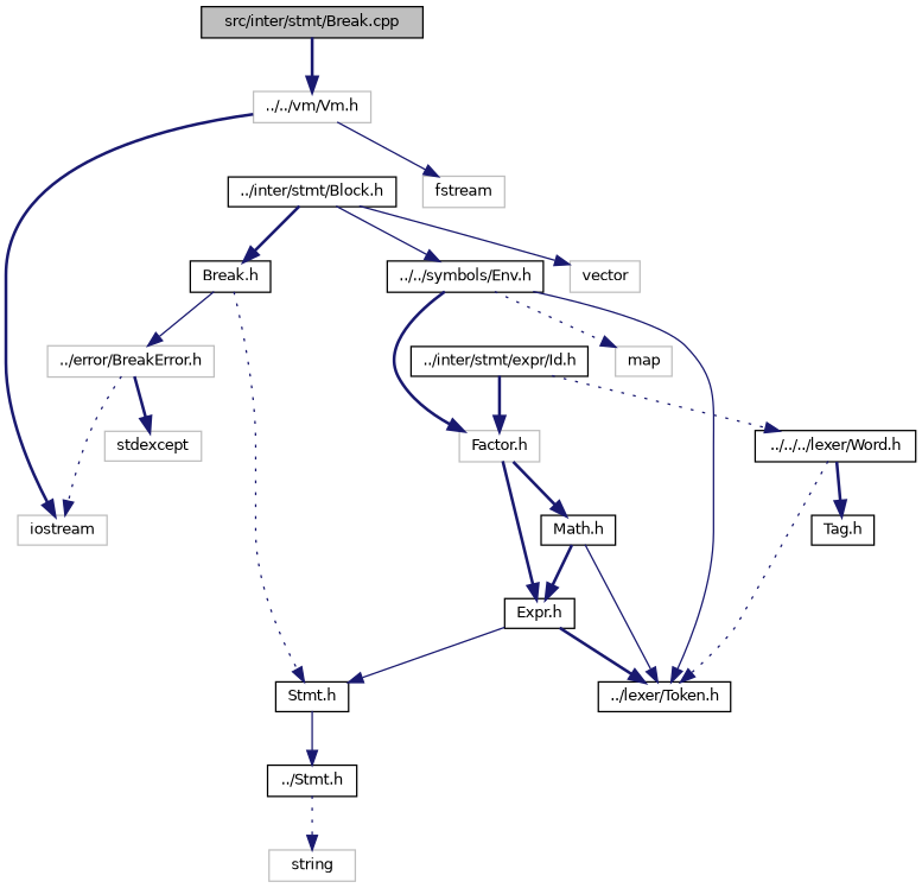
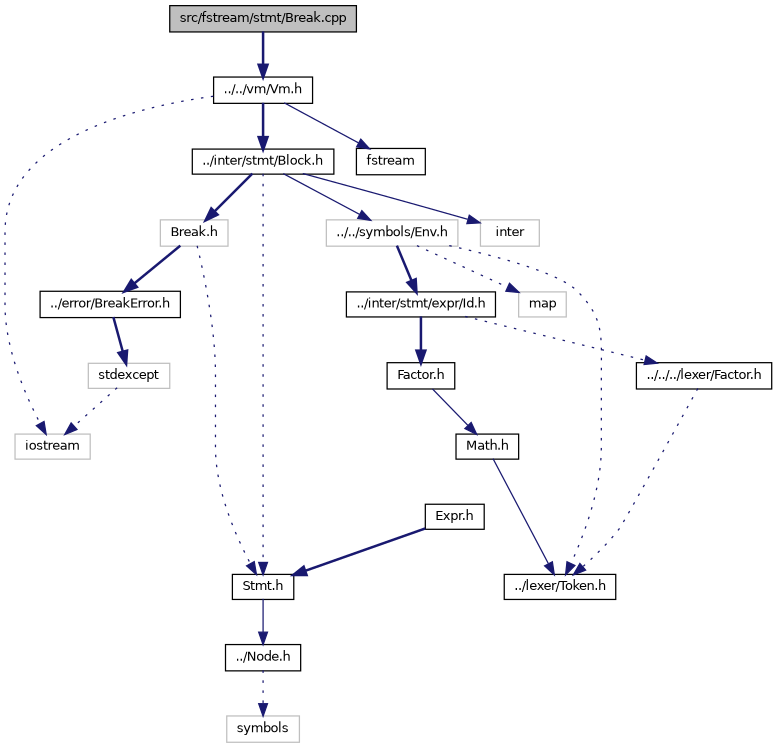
  digraph {
    node [color=black fillcolor=white fontname=Helvetica fontsize=10 shape=record style=filled]
    edge [color=midnightblue fontname=Helvetica fontsize=10 labelfontname=Helvetica labelfontsize=10 style=bold]
-   n1 [fillcolor=grey75 fontcolor=black height=0.2 label="src/inter/stmt/Break.cpp" width=0.4]
-   n2 [color=grey75 height=0.2 label="../../vm/Vm.h" width=0.4]
-   n3 [height=0.2 label="Break.h" width=0.4]
+   n1 [fillcolor=grey75 fontcolor=black height=0.2 label="src/fstream/stmt/Break.cpp" width=0.4]
+   n2 [height=0.2 label="../../vm/Vm.h" width=0.4]
+   n3 [color=grey75 height=0.2 label="Break.h" width=0.4]
    n4 [height=0.2 label="Stmt.h" width=0.4]
-   n5 [color=grey75 height=0.2 label="../error/BreakError.h" width=0.4]
+   n5 [height=0.2 label="../error/BreakError.h" width=0.4]
    n6 [color=grey75 height=0.2 label=iostream width=0.4]
    n7 [height=0.2 label="../inter/stmt/Block.h" width=0.4]
-   n8 [color=grey75 height=0.2 label=fstream width=0.4]
-   n9 [height=0.2 label="../Stmt.h" width=0.4]
+   n8 [height=0.2 label=fstream width=0.4]
+   n9 [height=0.2 label="../Node.h" width=0.4]
    n10 [color=grey75 height=0.2 label=stdexcept width=0.4]
-   n11 [color=grey75 height=0.2 label=string width=0.4]
-   n12 [height=0.2 label="../../symbols/Env.h" width=0.4]
-   n13 [color=grey75 height=0.2 label=vector width=0.4]
+   n11 [color=grey75 height=0.2 label=symbols width=0.4]
+   n12 [color=grey75 height=0.2 label="../../symbols/Env.h" width=0.4]
+   n13 [color=grey75 height=0.2 label=inter width=0.4]
    n14 [color=grey75 height=0.2 label=map width=0.4]
    n15 [height=0.2 label="../lexer/Token.h" width=0.4]
    n16 [height=0.2 label="../inter/stmt/expr/Id.h" width=0.4]
-   n17 [color=grey75 height=0.2 label="Factor.h" width=0.4]
-   n18 [height=0.2 label="../../../lexer/Word.h" width=0.4]
+   n17 [height=0.2 label="Factor.h" width=0.4]
+   n18 [height=0.2 label="../../../lexer/Factor.h" width=0.4]
    n19 [height=0.2 label="Expr.h" width=0.4]
    n20 [height=0.2 label="Math.h" width=0.4]
-   n21 [height=0.2 label="Tag.h" width=0.4]
    n1 -> n2
-   n2 -> n6
+   n2 -> n6 [style=dotted]
+   n2 -> n7
    n2 -> n8 [style=solid]
    n3 -> n4 [style=dotted]
-   n3 -> n5 [style=solid]
+   n3 -> n5
    n4 -> n9 [style=solid]
-   n5 -> n6 [style=dotted]
+   n10 -> n6 [style=dotted]
    n5 -> n10
    n7 -> n3
+   n7 -> n4 [style=dotted]
    n7 -> n12 [style=solid]
    n7 -> n13 [style=solid]
    n9 -> n11 [style=dotted]
    n12 -> n14 [style=dotted]
-   n12 -> n15 [style=solid]
-   n12 -> n17
+   n12 -> n15 [style=dotted]
+   n12 -> n16
    n16 -> n17
    n16 -> n18 [style=dotted]
-   n17 -> n19
-   n17 -> n20
+   n17 -> n20 [style=solid]
    n18 -> n15 [style=dotted]
-   n18 -> n21
-   n19 -> n4 [style=solid]
-   n19 -> n15
+   n19 -> n4
    n20 -> n15 [style=solid]
-   n20 -> n19
  }
